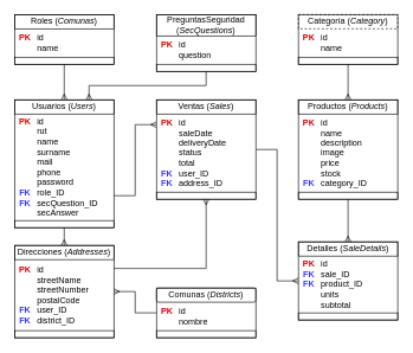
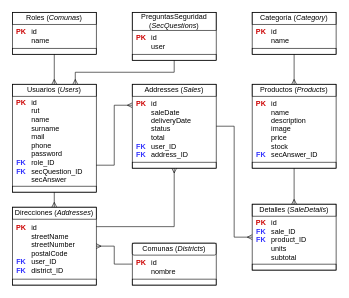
  <mxCell id="0" />
  <mxCell id="1" parent="0" />
  <mxCell id="2" value="" style="group" vertex="1" connectable="0" parent="1"><mxGeometry x="20" y="345" width="140" height="130" as="geometry" /></mxCell>
  <mxCell id="3" value="&lt;b&gt;&lt;font style=&quot;&quot;&gt;&lt;font color=&quot;#cc0000&quot;&gt;PK&lt;/font&gt;&lt;br&gt;&amp;nbsp;&lt;br&gt;&amp;nbsp;&lt;br&gt;&amp;nbsp;&lt;br&gt;&lt;font color=&quot;#3333ff&quot;&gt;FK&lt;/font&gt;&lt;br&gt;&lt;font color=&quot;#3333ff&quot;&gt;FK&lt;/font&gt;&lt;br&gt;&lt;/font&gt;&lt;/b&gt;" style="rounded=0;whiteSpace=wrap;html=1;fontFamily=Helvetica;fontColor=#000000;strokeColor=none;" vertex="1" parent="2"><mxGeometry y="20" width="30" height="100" as="geometry" /></mxCell>
  <mxCell id="4" value="id&lt;br&gt;streetName&lt;br&gt;streetNumber&lt;br&gt;postalCode&lt;br&gt;user_ID&lt;br&gt;district_ID" style="rounded=0;whiteSpace=wrap;html=1;fontFamily=Helvetica;fontColor=#000000;strokeColor=none;align=left;" vertex="1" parent="2"><mxGeometry x="30" y="20" width="110" height="100" as="geometry" /></mxCell>
  <mxCell id="5" value="&lt;font face=&quot;Helvetica&quot;&gt;Direcciones (&lt;i&gt;Addresses&lt;/i&gt;)&lt;/font&gt;" style="rounded=0;whiteSpace=wrap;html=1;fontFamily=Lucida Console;fontColor=#000000;labelBackgroundColor=none;" vertex="1" parent="2"><mxGeometry width="140" height="20" as="geometry" /></mxCell>
  <mxCell id="6" value="" style="rounded=0;whiteSpace=wrap;html=1;fontFamily=Lucida Console;fontColor=#FFFFFF;" vertex="1" parent="2"><mxGeometry y="120" width="140" height="10" as="geometry" /></mxCell>
  <mxCell id="7" value="" style="rounded=0;whiteSpace=wrap;html=1;labelBorderColor=#FFFFFF;fontFamily=Lucida Console;fontColor=#FFFFFF;fillColor=none;" vertex="1" parent="2"><mxGeometry width="140" height="130" as="geometry" /></mxCell>
  <mxCell id="8" value="" style="group" vertex="1" connectable="0" parent="1"><mxGeometry x="220" y="405" width="140" height="70" as="geometry" /></mxCell>
  <mxCell id="9" value="&lt;b&gt;&lt;font color=&quot;#cc0000&quot;&gt;PK&lt;/font&gt;&lt;br&gt;&amp;nbsp;&lt;br&gt;&lt;/b&gt;" style="rounded=0;whiteSpace=wrap;html=1;fontFamily=Helvetica;fontColor=#000000;strokeColor=none;" vertex="1" parent="8"><mxGeometry y="20" width="30" height="40" as="geometry" /></mxCell>
  <mxCell id="10" value="id&lt;br&gt;nombre" style="rounded=0;whiteSpace=wrap;html=1;fontFamily=Helvetica;fontColor=#000000;strokeColor=none;align=left;" vertex="1" parent="8"><mxGeometry x="30" y="20" width="110" height="40" as="geometry" /></mxCell>
  <mxCell id="11" value="&lt;font face=&quot;Helvetica&quot;&gt;Comunas (&lt;i&gt;Districts&lt;/i&gt;)&lt;/font&gt;" style="whiteSpace=wrap;html=1;fontFamily=Lucida Console;fontColor=#000000;labelBackgroundColor=none;rounded=1;" vertex="1" parent="8"><mxGeometry width="140" height="20" as="geometry" /></mxCell>
  <mxCell id="12" value="" style="rounded=0;whiteSpace=wrap;html=1;fontFamily=Lucida Console;fontColor=#FFFFFF;" vertex="1" parent="8"><mxGeometry y="60" width="140" height="10" as="geometry" /></mxCell>
  <mxCell id="13" value="" style="rounded=0;whiteSpace=wrap;html=1;labelBorderColor=#FFFFFF;fontFamily=Lucida Console;fontColor=#FFFFFF;fillColor=none;" vertex="1" parent="8"><mxGeometry width="140" height="70" as="geometry" /></mxCell>
  <mxCell id="14" value="" style="group" vertex="1" connectable="0" parent="1"><mxGeometry x="20" y="140" width="140" height="180" as="geometry" /></mxCell>
  <mxCell id="15" value="&lt;b&gt;&lt;font style=&quot;&quot;&gt;&lt;font color=&quot;#cc0000&quot;&gt;PK&lt;/font&gt;&lt;br&gt;&amp;nbsp;&lt;br&gt;&amp;nbsp;&lt;br&gt;&amp;nbsp;&lt;br&gt;&amp;nbsp;&lt;br&gt;&amp;nbsp;&lt;br&gt;&amp;nbsp;&lt;br&gt;&lt;font color=&quot;#3333ff&quot;&gt;FK&lt;/font&gt;&lt;br&gt;&lt;font color=&quot;#3333ff&quot;&gt;FK&lt;/font&gt;&lt;br&gt;&amp;nbsp;&lt;br&gt;&lt;/font&gt;&lt;/b&gt;" style="rounded=0;whiteSpace=wrap;html=1;fontFamily=Helvetica;fontColor=#000000;strokeColor=none;" vertex="1" parent="14"><mxGeometry y="20" width="30" height="150" as="geometry" /></mxCell>
  <mxCell id="16" value="id&lt;br&gt;rut&lt;br&gt;name&lt;br&gt;surname&lt;br&gt;mail&lt;br&gt;phone&lt;br&gt;password&lt;br&gt;role_ID&lt;br&gt;secQuestion_ID&lt;br&gt;secAnswer" style="rounded=0;whiteSpace=wrap;html=1;fontFamily=Helvetica;fontColor=#000000;strokeColor=none;align=left;" vertex="1" parent="14"><mxGeometry x="30" y="20" width="110" height="150" as="geometry" /></mxCell>
  <mxCell id="17" value="&lt;font face=&quot;Helvetica&quot;&gt;Usuarios (&lt;i&gt;Users&lt;/i&gt;)&lt;/font&gt;" style="rounded=0;whiteSpace=wrap;html=1;fontFamily=Lucida Console;fontColor=#000000;labelBackgroundColor=none;" vertex="1" parent="14"><mxGeometry width="140" height="20" as="geometry" /></mxCell>
  <mxCell id="18" value="" style="rounded=0;whiteSpace=wrap;html=1;fontFamily=Lucida Console;fontColor=#FFFFFF;" vertex="1" parent="14"><mxGeometry y="170" width="140" height="10" as="geometry" /></mxCell>
  <mxCell id="19" value="" style="rounded=0;whiteSpace=wrap;html=1;labelBorderColor=#FFFFFF;fontFamily=Lucida Console;fontColor=#FFFFFF;fillColor=none;" vertex="1" parent="14"><mxGeometry width="140" height="180" as="geometry" /></mxCell>
  <mxCell id="20" value="" style="group" vertex="1" connectable="0" parent="1"><mxGeometry x="20" y="20" width="140" height="70" as="geometry" /></mxCell>
  <mxCell id="21" value="&lt;b&gt;&lt;font style=&quot;&quot;&gt;&lt;font color=&quot;#cc0000&quot;&gt;PK&lt;/font&gt;&lt;br&gt;&amp;nbsp;&lt;br&gt;&lt;/font&gt;&lt;/b&gt;" style="rounded=0;whiteSpace=wrap;html=1;fontFamily=Helvetica;fontColor=#000000;strokeColor=none;" vertex="1" parent="20"><mxGeometry y="20" width="30" height="40" as="geometry" /></mxCell>
  <mxCell id="22" value="id&lt;br&gt;name" style="rounded=0;whiteSpace=wrap;html=1;fontFamily=Helvetica;fontColor=#000000;strokeColor=none;align=left;" vertex="1" parent="20"><mxGeometry x="30" y="20" width="110" height="40" as="geometry" /></mxCell>
  <mxCell id="23" value="&lt;font face=&quot;Helvetica&quot;&gt;Roles (&lt;i&gt;Comunas&lt;/i&gt;)&lt;/font&gt;" style="rounded=0;whiteSpace=wrap;html=1;fontFamily=Lucida Console;fontColor=#000000;labelBackgroundColor=none;" vertex="1" parent="20"><mxGeometry width="140" height="20" as="geometry" /></mxCell>
  <mxCell id="24" value="" style="rounded=0;whiteSpace=wrap;html=1;fontFamily=Lucida Console;fontColor=#FFFFFF;" vertex="1" parent="20"><mxGeometry y="60" width="140" height="10" as="geometry" /></mxCell>
  <mxCell id="25" value="" style="rounded=0;whiteSpace=wrap;html=1;labelBorderColor=#FFFFFF;fontFamily=Lucida Console;fontColor=#FFFFFF;fillColor=none;" vertex="1" parent="20"><mxGeometry width="140" height="70" as="geometry" /></mxCell>
  <mxCell id="26" value="" style="group" vertex="1" connectable="0" parent="1"><mxGeometry x="420" y="20" width="140" height="70" as="geometry" /></mxCell>
  <mxCell id="27" value="&lt;b&gt;&lt;font style=&quot;&quot;&gt;&lt;font color=&quot;#cc0000&quot;&gt;PK&lt;/font&gt;&lt;br&gt;&amp;nbsp;&lt;br&gt;&lt;/font&gt;&lt;/b&gt;" style="rounded=0;whiteSpace=wrap;html=1;fontFamily=Helvetica;fontColor=#000000;strokeColor=none;" vertex="1" parent="26"><mxGeometry y="20" width="30" height="40" as="geometry" /></mxCell>
  <mxCell id="28" value="id&lt;br&gt;name" style="rounded=0;whiteSpace=wrap;html=1;fontFamily=Helvetica;fontColor=#000000;strokeColor=none;align=left;" vertex="1" parent="26"><mxGeometry x="30" y="20" width="110" height="40" as="geometry" /></mxCell>
- <mxCell id="29" value="&lt;font face=&quot;Helvetica&quot;&gt;Categoría (&lt;i&gt;Category&lt;/i&gt;)&lt;/font&gt;" style="rounded=0;whiteSpace=wrap;html=1;fontFamily=Lucida Console;fontColor=#000000;labelBackgroundColor=none;dashed=1;" vertex="1" parent="26"><mxGeometry width="140" height="20" as="geometry" /></mxCell>
+ <mxCell id="29" value="&lt;font face=&quot;Helvetica&quot;&gt;Categoría (&lt;i&gt;Category&lt;/i&gt;)&lt;/font&gt;" style="rounded=0;whiteSpace=wrap;html=1;fontFamily=Lucida Console;fontColor=#000000;labelBackgroundColor=none;" vertex="1" parent="26"><mxGeometry width="140" height="20" as="geometry" /></mxCell>
  <mxCell id="30" value="" style="rounded=0;whiteSpace=wrap;html=1;fontFamily=Lucida Console;fontColor=#FFFFFF;" vertex="1" parent="26"><mxGeometry y="60" width="140" height="10" as="geometry" /></mxCell>
  <mxCell id="31" value="" style="rounded=0;whiteSpace=wrap;html=1;labelBorderColor=#FFFFFF;fontFamily=Lucida Console;fontColor=#FFFFFF;fillColor=none;" vertex="1" parent="26"><mxGeometry width="140" height="70" as="geometry" /></mxCell>
  <mxCell id="32" value="" style="group" vertex="1" connectable="0" parent="1"><mxGeometry x="420" y="140" width="140" height="140" as="geometry" /></mxCell>
  <mxCell id="33" value="&lt;b&gt;&lt;font style=&quot;&quot;&gt;&lt;font color=&quot;#cc0000&quot;&gt;PK&lt;/font&gt;&lt;br&gt;&amp;nbsp;&lt;br&gt;&amp;nbsp;&lt;br&gt;&amp;nbsp;&lt;br&gt;&amp;nbsp;&lt;br&gt;&lt;br&gt;&lt;font color=&quot;#3333ff&quot;&gt;FK&lt;/font&gt;&lt;br&gt;&lt;/font&gt;&lt;/b&gt;" style="rounded=0;whiteSpace=wrap;html=1;fontFamily=Helvetica;fontColor=#000000;strokeColor=none;" vertex="1" parent="32"><mxGeometry y="20" width="30" height="110" as="geometry" /></mxCell>
- <mxCell id="34" value="id&lt;br&gt;name&lt;br&gt;description&lt;br&gt;image&lt;br&gt;price&lt;br&gt;stock&lt;br&gt;category_ID" style="rounded=0;whiteSpace=wrap;html=1;fontFamily=Helvetica;fontColor=#000000;strokeColor=none;align=left;" vertex="1" parent="32"><mxGeometry x="30" y="20" width="110" height="110" as="geometry" /></mxCell>
+ <mxCell id="34" value="id&lt;br&gt;name&lt;br&gt;description&lt;br&gt;image&lt;br&gt;price&lt;br&gt;stock&lt;br&gt;secAnswer_ID" style="rounded=0;whiteSpace=wrap;html=1;fontFamily=Helvetica;fontColor=#000000;strokeColor=none;align=left;" vertex="1" parent="32"><mxGeometry x="30" y="20" width="110" height="110" as="geometry" /></mxCell>
  <mxCell id="35" value="&lt;font face=&quot;Helvetica&quot;&gt;Productos (&lt;i&gt;Products&lt;/i&gt;)&lt;/font&gt;" style="rounded=0;whiteSpace=wrap;html=1;fontFamily=Lucida Console;fontColor=#000000;labelBackgroundColor=none;" vertex="1" parent="32"><mxGeometry width="140" height="20" as="geometry" /></mxCell>
  <mxCell id="36" value="" style="rounded=0;whiteSpace=wrap;html=1;fontFamily=Lucida Console;fontColor=#FFFFFF;" vertex="1" parent="32"><mxGeometry y="130" width="140" height="10" as="geometry" /></mxCell>
  <mxCell id="37" value="" style="rounded=0;whiteSpace=wrap;html=1;labelBorderColor=#FFFFFF;fontFamily=Lucida Console;fontColor=#FFFFFF;fillColor=none;" vertex="1" parent="32"><mxGeometry width="140" height="140" as="geometry" /></mxCell>
  <mxCell id="38" value="" style="group" vertex="1" connectable="0" parent="1"><mxGeometry x="420" y="340" width="140" height="110" as="geometry" /></mxCell>
  <mxCell id="39" value="&lt;b&gt;&lt;font style=&quot;&quot;&gt;&lt;font color=&quot;#cc0000&quot;&gt;PK&lt;/font&gt;&lt;br&gt;&lt;font color=&quot;#3333ff&quot;&gt;FK&lt;/font&gt;&lt;br&gt;&lt;font color=&quot;#3333ff&quot;&gt;FK&lt;br&gt;&lt;/font&gt;&lt;br&gt;&lt;br&gt;&lt;/font&gt;&lt;/b&gt;" style="rounded=0;whiteSpace=wrap;html=1;fontFamily=Helvetica;fontColor=#000000;strokeColor=none;" vertex="1" parent="38"><mxGeometry y="20" width="30" height="80" as="geometry" /></mxCell>
  <mxCell id="40" value="id&lt;br&gt;sale_ID&lt;br&gt;product_ID&lt;br&gt;units&lt;br&gt;subtotal" style="rounded=0;whiteSpace=wrap;html=1;fontFamily=Helvetica;fontColor=#000000;strokeColor=none;align=left;" vertex="1" parent="38"><mxGeometry x="30" y="20" width="110" height="80" as="geometry" /></mxCell>
  <mxCell id="41" value="" style="rounded=0;whiteSpace=wrap;html=1;fontFamily=Lucida Console;fontColor=#FFFFFF;" vertex="1" parent="38"><mxGeometry y="100" width="140" height="10" as="geometry" /></mxCell>
  <mxCell id="42" value="&lt;font face=&quot;Helvetica&quot;&gt;Detalles (&lt;i&gt;SaleDetails&lt;/i&gt;)&lt;/font&gt;" style="rounded=0;whiteSpace=wrap;html=1;fontFamily=Lucida Console;fontColor=#000000;labelBackgroundColor=none;" vertex="1" parent="38"><mxGeometry width="140" height="20" as="geometry" /></mxCell>
  <mxCell id="43" value="" style="rounded=0;whiteSpace=wrap;html=1;labelBorderColor=#FFFFFF;fontFamily=Lucida Console;fontColor=#FFFFFF;fillColor=none;" vertex="1" parent="38"><mxGeometry width="140" height="110" as="geometry" /></mxCell>
  <mxCell id="44" style="edgeStyle=orthogonalEdgeStyle;rounded=0;orthogonalLoop=1;jettySize=auto;html=1;exitX=0;exitY=0.5;exitDx=0;exitDy=0;entryX=1;entryY=0.5;entryDx=0;entryDy=0;fontFamily=Helvetica;fontColor=#CC0000;startArrow=none;startFill=0;endArrow=ERmany;endFill=0;" edge="1" parent="1" source="13" target="7"><mxGeometry relative="1" as="geometry" /></mxCell>
  <mxCell id="45" style="edgeStyle=orthogonalEdgeStyle;rounded=0;orthogonalLoop=1;jettySize=auto;html=1;exitX=1;exitY=0.75;exitDx=0;exitDy=0;entryX=0;entryY=0.25;entryDx=0;entryDy=0;fontFamily=Helvetica;fontColor=#CC0000;endArrow=ERmany;endFill=0;" edge="1" parent="1" source="19" target="63"><mxGeometry relative="1" as="geometry" /></mxCell>
  <mxCell id="46" style="edgeStyle=orthogonalEdgeStyle;rounded=0;orthogonalLoop=1;jettySize=auto;html=1;exitX=1;exitY=0.25;exitDx=0;exitDy=0;entryX=0.5;entryY=1;entryDx=0;entryDy=0;fontFamily=Helvetica;fontColor=#CC0000;endArrow=ERmany;endFill=0;" edge="1" parent="1" source="7" target="63"><mxGeometry relative="1" as="geometry" /></mxCell>
  <mxCell id="47" style="edgeStyle=orthogonalEdgeStyle;rounded=0;orthogonalLoop=1;jettySize=auto;html=1;exitX=0.5;exitY=0;exitDx=0;exitDy=0;entryX=0.5;entryY=1;entryDx=0;entryDy=0;fontFamily=Helvetica;fontColor=#CC0000;startArrow=ERmany;startFill=0;endArrow=none;endFill=0;" edge="1" parent="1" source="7" target="19"><mxGeometry relative="1" as="geometry" /></mxCell>
  <mxCell id="48" style="edgeStyle=orthogonalEdgeStyle;rounded=0;orthogonalLoop=1;jettySize=auto;html=1;exitX=0.5;exitY=1;exitDx=0;exitDy=0;entryX=0.5;entryY=0;entryDx=0;entryDy=0;fontFamily=Helvetica;fontColor=#CC0000;endArrow=ERmany;endFill=0;startArrow=none;startFill=0;" edge="1" parent="1" source="25" target="19"><mxGeometry relative="1" as="geometry" /></mxCell>
  <mxCell id="49" style="edgeStyle=orthogonalEdgeStyle;rounded=0;orthogonalLoop=1;jettySize=auto;html=1;exitX=0.5;exitY=1;exitDx=0;exitDy=0;entryX=0.5;entryY=0;entryDx=0;entryDy=0;fontFamily=Helvetica;fontColor=#CC0000;endArrow=ERmany;endFill=0;" edge="1" parent="1" source="31" target="37"><mxGeometry relative="1" as="geometry" /></mxCell>
  <mxCell id="50" style="edgeStyle=orthogonalEdgeStyle;rounded=0;orthogonalLoop=1;jettySize=auto;html=1;exitX=0.5;exitY=1;exitDx=0;exitDy=0;entryX=0.5;entryY=0;entryDx=0;entryDy=0;fontFamily=Helvetica;fontColor=#CC0000;startArrow=none;startFill=0;endArrow=ERmany;endFill=0;" edge="1" parent="1" source="37" target="43"><mxGeometry relative="1" as="geometry" /></mxCell>
  <mxCell id="51" style="edgeStyle=orthogonalEdgeStyle;rounded=0;orthogonalLoop=1;jettySize=auto;html=1;exitX=1;exitY=0.5;exitDx=0;exitDy=0;entryX=0;entryY=0.5;entryDx=0;entryDy=0;fontFamily=Helvetica;fontColor=#CC0000;endArrow=ERmany;endFill=0;" edge="1" parent="1" source="63" target="43"><mxGeometry relative="1" as="geometry" /></mxCell>
  <mxCell id="52" value="" style="group" vertex="1" connectable="0" parent="1"><mxGeometry x="220" y="20" width="140" height="80" as="geometry" /></mxCell>
  <mxCell id="53" value="&lt;b&gt;&lt;font style=&quot;&quot;&gt;&lt;font color=&quot;#cc0000&quot;&gt;PK&lt;/font&gt;&lt;br&gt;&amp;nbsp;&lt;br&gt;&lt;/font&gt;&lt;/b&gt;" style="rounded=0;whiteSpace=wrap;html=1;fontFamily=Helvetica;fontColor=#000000;strokeColor=none;" vertex="1" parent="52"><mxGeometry y="30" width="30" height="40" as="geometry" /></mxCell>
- <mxCell id="54" value="id&lt;br&gt;question" style="rounded=0;whiteSpace=wrap;html=1;fontFamily=Helvetica;fontColor=#000000;strokeColor=none;align=left;" vertex="1" parent="52"><mxGeometry x="30" y="30" width="110" height="40" as="geometry" /></mxCell>
+ <mxCell id="54" value="id&lt;br&gt;user" style="rounded=0;whiteSpace=wrap;html=1;fontFamily=Helvetica;fontColor=#000000;strokeColor=none;align=left;" vertex="1" parent="52"><mxGeometry x="30" y="30" width="110" height="40" as="geometry" /></mxCell>
  <mxCell id="55" value="&lt;font face=&quot;Helvetica&quot;&gt;PreguntasSeguridad (&lt;i&gt;SecQuestions&lt;/i&gt;)&lt;/font&gt;" style="rounded=0;whiteSpace=wrap;html=1;fontFamily=Lucida Console;fontColor=#000000;labelBackgroundColor=none;" vertex="1" parent="52"><mxGeometry width="140" height="30" as="geometry" /></mxCell>
  <mxCell id="56" value="" style="rounded=0;whiteSpace=wrap;html=1;fontFamily=Lucida Console;fontColor=#FFFFFF;" vertex="1" parent="52"><mxGeometry y="70" width="140" height="10" as="geometry" /></mxCell>
  <mxCell id="57" value="" style="rounded=0;whiteSpace=wrap;html=1;labelBorderColor=#FFFFFF;fontFamily=Lucida Console;fontColor=#FFFFFF;fillColor=none;" vertex="1" parent="52"><mxGeometry width="140" height="80" as="geometry" /></mxCell>
  <mxCell id="58" value="" style="group" vertex="1" connectable="0" parent="1"><mxGeometry x="220" y="140" width="140" height="140" as="geometry" /></mxCell>
  <mxCell id="59" value="&lt;b&gt;&lt;font style=&quot;&quot;&gt;&lt;font color=&quot;#cc0000&quot;&gt;PK&lt;/font&gt;&lt;br&gt;&amp;nbsp;&lt;br&gt;&amp;nbsp;&lt;br&gt;&amp;nbsp;&lt;br&gt;&amp;nbsp;&lt;br&gt;&lt;font color=&quot;#3333ff&quot;&gt;FK&lt;/font&gt;&lt;br&gt;&lt;font color=&quot;#3333ff&quot;&gt;FK&lt;/font&gt;&lt;br&gt;&lt;/font&gt;&lt;/b&gt;" style="rounded=0;whiteSpace=wrap;html=1;fontFamily=Helvetica;fontColor=#000000;strokeColor=none;" vertex="1" parent="58"><mxGeometry y="20" width="30" height="110" as="geometry" /></mxCell>
  <mxCell id="60" value="id&lt;br&gt;saleDate&lt;br&gt;deliveryDate&lt;br&gt;status&lt;br&gt;total&lt;br&gt;user_ID&lt;br&gt;address_ID" style="rounded=0;whiteSpace=wrap;html=1;fontFamily=Helvetica;fontColor=#000000;strokeColor=none;align=left;" vertex="1" parent="58"><mxGeometry x="30" y="20" width="110" height="110" as="geometry" /></mxCell>
  <mxCell id="61" value="" style="rounded=0;whiteSpace=wrap;html=1;fontFamily=Lucida Console;fontColor=#FFFFFF;" vertex="1" parent="58"><mxGeometry y="130" width="140" height="10" as="geometry" /></mxCell>
- <mxCell id="62" value="&lt;font face=&quot;Helvetica&quot;&gt;Ventas (&lt;i&gt;Sales&lt;/i&gt;)&lt;/font&gt;" style="rounded=0;whiteSpace=wrap;html=1;fontFamily=Lucida Console;fontColor=#000000;labelBackgroundColor=none;" vertex="1" parent="58"><mxGeometry width="140" height="20" as="geometry" /></mxCell>
+ <mxCell id="62" value="&lt;font face=&quot;Helvetica&quot;&gt;Addresses (&lt;i&gt;Sales&lt;/i&gt;)&lt;/font&gt;" style="rounded=0;whiteSpace=wrap;html=1;fontFamily=Lucida Console;fontColor=#000000;labelBackgroundColor=none;" vertex="1" parent="58"><mxGeometry width="140" height="20" as="geometry" /></mxCell>
  <mxCell id="63" value="" style="rounded=0;whiteSpace=wrap;html=1;labelBorderColor=#FFFFFF;fontFamily=Lucida Console;fontColor=#FFFFFF;fillColor=none;" vertex="1" parent="58"><mxGeometry width="140" height="140" as="geometry" /></mxCell>
  <mxCell id="64" style="edgeStyle=orthogonalEdgeStyle;rounded=0;orthogonalLoop=1;jettySize=auto;html=1;exitX=0.5;exitY=1;exitDx=0;exitDy=0;entryX=0.75;entryY=0;entryDx=0;entryDy=0;fontFamily=Helvetica;fontColor=#CC0000;startArrow=none;startFill=0;endArrow=ERmany;endFill=0;" edge="1" parent="1" source="57" target="19"><mxGeometry relative="1" as="geometry" /></mxCell>
